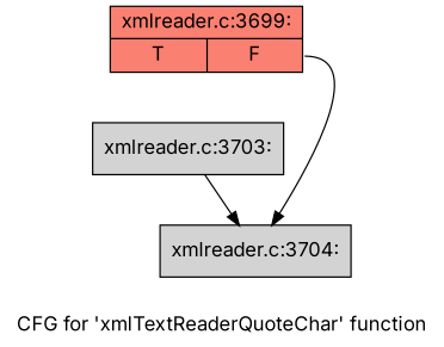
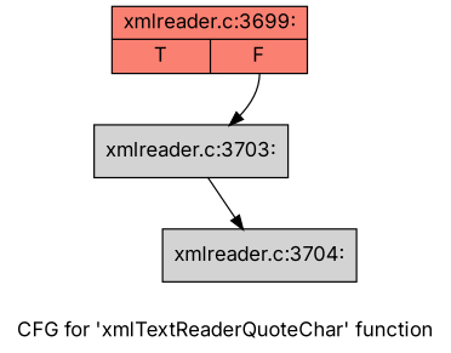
  digraph {
    fontname=Inter
    label="CFG for 'xmlTextReaderQuoteChar' function"
    node [fillcolor=lightgrey fontname=Inter shape=record style=filled]
    edge [fontname=Inter]
    n1 [fillcolor=salmon label="{xmlreader.c:3699:|{<s0>T|<s1>F}}"]
    n2 [label="{xmlreader.c:3703:}"]
    n3 [label="{xmlreader.c:3704:}"]
-   n1 -> n3 [tailport=s1]
+   n1 -> n2 [tailport=s1]
    n2 -> n3
  }
